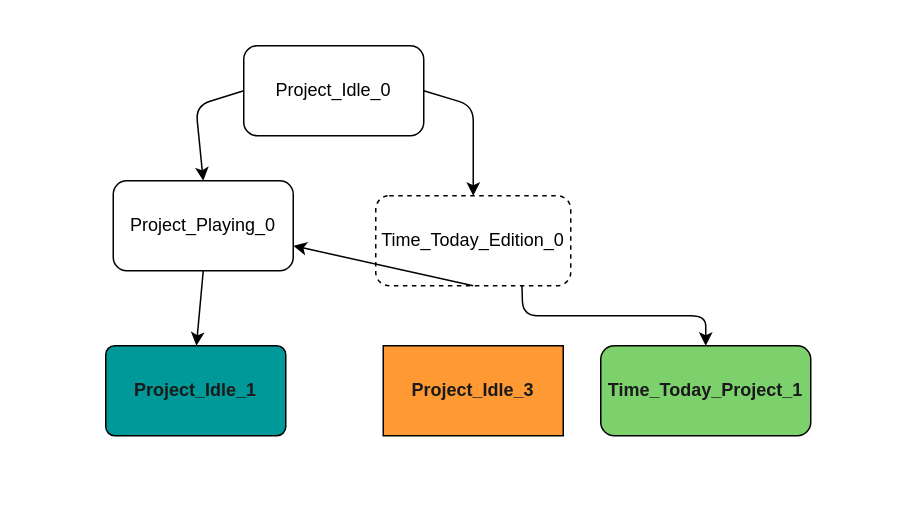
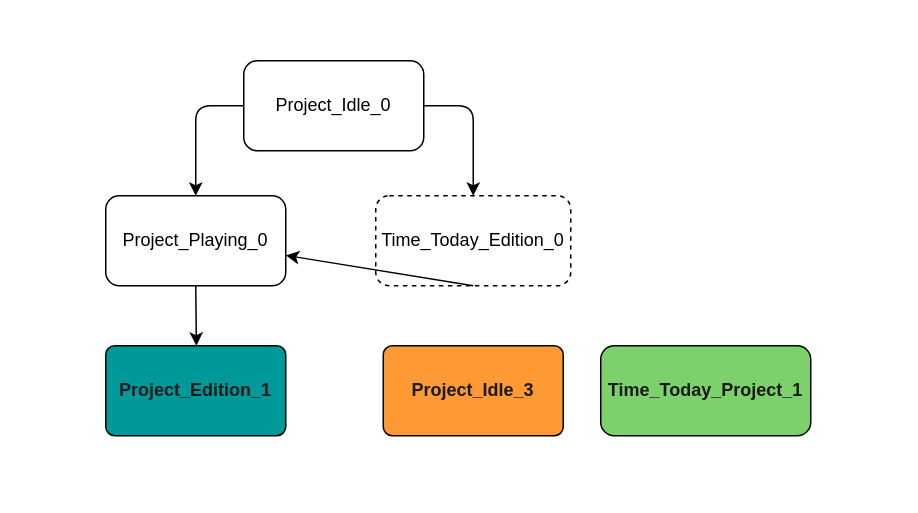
  <mxCell id="0" />
  <mxCell id="1" parent="0" />
  <mxCell id="2" value="" style="rounded=0;whiteSpace=wrap;html=1;fillColor=#FFFFFF;strokeColor=none;strokeWidth=0;" parent="1" vertex="1"><mxGeometry x="20" y="20" width="570" height="300" as="geometry" /></mxCell>
  <mxCell id="3" style="edgeStyle=none;html=1;exitX=0;exitY=0.5;exitDx=0;exitDy=0;entryX=0.5;entryY=0;entryDx=0;entryDy=0;strokeColor=#000000;" parent="1" source="5" target="7" edge="1"><mxGeometry relative="1" as="geometry"><Array as="points"><mxPoint x="130" y="70" /></Array></mxGeometry></mxCell>
  <mxCell id="4" style="edgeStyle=none;html=1;exitX=1;exitY=0.5;exitDx=0;exitDy=0;entryX=0.5;entryY=0;entryDx=0;entryDy=0;strokeColor=#000000;" parent="1" source="5" target="10" edge="1"><mxGeometry relative="1" as="geometry"><Array as="points"><mxPoint x="315" y="70" /></Array></mxGeometry></mxCell>
- <mxCell id="5" value="Project_Idle_0" style="rounded=1;whiteSpace=wrap;html=1;fillColor=none;strokeColor=#000000;fontColor=#000000;" parent="1" vertex="1"><mxGeometry x="162" y="30" width="120" height="60" as="geometry" /></mxCell>
+ <mxCell id="5" value="Project_Idle_0" style="rounded=1;whiteSpace=wrap;html=1;fillColor=none;strokeColor=#000000;fontColor=#000000;" parent="1" vertex="1"><mxGeometry x="162" y="40" width="120" height="60" as="geometry" /></mxCell>
  <mxCell id="6" style="edgeStyle=none;html=1;exitX=0.5;exitY=1;exitDx=0;exitDy=0;strokeColor=#000000;" parent="1" source="7" edge="1"><mxGeometry relative="1" as="geometry"><mxPoint x="130.429" y="230" as="targetPoint" /></mxGeometry></mxCell>
- <mxCell id="7" value="Project_Playing_0" style="rounded=1;whiteSpace=wrap;html=1;fillColor=none;strokeColor=#000000;fontColor=#000000;" parent="1" vertex="1"><mxGeometry x="75" y="120" width="120" height="60" as="geometry" /></mxCell>
+ <mxCell id="7" value="Project_Playing_0" style="rounded=1;whiteSpace=wrap;html=1;fillColor=none;strokeColor=#000000;fontColor=#000000;" parent="1" vertex="1"><mxGeometry x="70" y="130" width="120" height="60" as="geometry" /></mxCell>
  <mxCell id="8" style="edgeStyle=none;html=1;exitX=0.5;exitY=1;exitDx=0;exitDy=0;strokeColor=#000000;" parent="1" source="10" target="7" edge="1"><mxGeometry relative="1" as="geometry"><mxPoint x="326.75" y="230" as="targetPoint" /></mxGeometry></mxCell>
- <mxCell id="9" style="edgeStyle=none;html=1;exitX=0.75;exitY=1;exitDx=0;exitDy=0;entryX=0.5;entryY=0;entryDx=0;entryDy=0;fontColor=#000000;strokeColor=#000000;" parent="1" source="10" target="13" edge="1"><mxGeometry relative="1" as="geometry"><Array as="points"><mxPoint x="348" y="210" /><mxPoint x="470" y="210" /></Array></mxGeometry></mxCell>
  <mxCell id="10" value="Time_Today_Edition_0" style="rounded=1;whiteSpace=wrap;html=1;fillColor=none;strokeColor=#000000;fontColor=#000000;dashed=1;" parent="1" vertex="1"><mxGeometry x="250" y="130" width="130" height="60" as="geometry" /></mxCell>
- <mxCell id="11" value="&lt;b&gt;&lt;font&gt;Project_Idle_1&lt;/font&gt;&lt;/b&gt;" style="rounded=1;whiteSpace=wrap;html=1;arcSize=10;fillColor=#009999;fontColor=#1A1A1A;strokeColor=#000000;" parent="1" vertex="1"><mxGeometry x="70" y="230" width="120" height="60" as="geometry" /></mxCell>
- <mxCell id="12" value="&lt;b&gt;&lt;font&gt;Project_Idle_3&lt;/font&gt;&lt;/b&gt;" style="whiteSpace=wrap;html=1;arcSize=10;fillColor=#FF9933;fontColor=#1A1A1A;strokeColor=#000000;rounded=0;" parent="1" vertex="1"><mxGeometry x="255" y="230" width="120" height="60" as="geometry" /></mxCell>
+ <mxCell id="11" value="&lt;b&gt;&lt;font&gt;Project_Edition_1&lt;/font&gt;&lt;/b&gt;" style="rounded=1;whiteSpace=wrap;html=1;arcSize=10;fillColor=#009999;fontColor=#1A1A1A;strokeColor=#000000;" parent="1" vertex="1"><mxGeometry x="70" y="230" width="120" height="60" as="geometry" /></mxCell>
+ <mxCell id="12" value="&lt;b&gt;&lt;font&gt;Project_Idle_3&lt;/font&gt;&lt;/b&gt;" style="rounded=1;whiteSpace=wrap;html=1;arcSize=10;fillColor=#FF9933;fontColor=#1A1A1A;strokeColor=#000000;" parent="1" vertex="1"><mxGeometry x="255" y="230" width="120" height="60" as="geometry" /></mxCell>
  <mxCell id="13" value="Time_Today_Project_1" style="rounded=1;whiteSpace=wrap;html=1;fillColor=#7DD16D;strokeColor=#000000;fontColor=#1A1A1A;fontStyle=1" parent="1" vertex="1"><mxGeometry x="400" y="230" width="140" height="60" as="geometry" /></mxCell>
